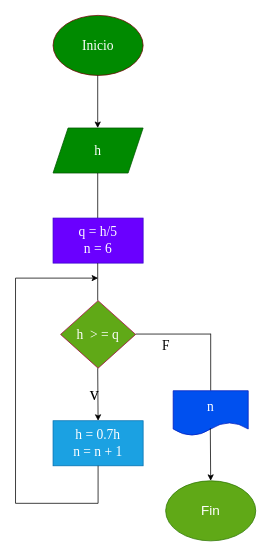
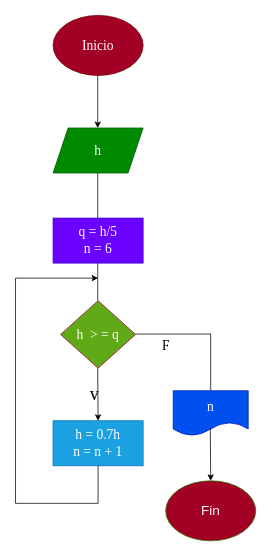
  <mxCell id="0" />
  <mxCell id="1" parent="0" />
- <mxCell id="2" value="&lt;font face=&quot;Tahoma&quot;&gt;&lt;span style=&quot;font-size: 18px;&quot;&gt;Inicio&lt;/span&gt;&lt;/font&gt;" style="ellipse;whiteSpace=wrap;html=1;fillColor=#008a00;fontColor=#ffffff;strokeColor=#6F0000;" vertex="1" parent="1"><mxGeometry x="70" y="20" width="120" height="80" as="geometry" /></mxCell>
+ <mxCell id="2" value="&lt;font face=&quot;Tahoma&quot;&gt;&lt;span style=&quot;font-size: 18px;&quot;&gt;Inicio&lt;/span&gt;&lt;/font&gt;" style="ellipse;whiteSpace=wrap;html=1;fillColor=#a20025;fontColor=#ffffff;strokeColor=#6F0000;" vertex="1" parent="1"><mxGeometry x="70" y="20" width="120" height="80" as="geometry" /></mxCell>
  <mxCell id="3" value="" style="endArrow=classic;html=1;" edge="1" parent="1"><mxGeometry width="50" height="50" relative="1" as="geometry"><mxPoint x="129.5" y="100" as="sourcePoint" /><mxPoint x="129.5" y="170" as="targetPoint" /></mxGeometry></mxCell>
  <mxCell id="4" value="&lt;font face=&quot;Tahoma&quot;&gt;&lt;span style=&quot;font-size: 18px;&quot;&gt;h&lt;/span&gt;&lt;/font&gt;" style="shape=parallelogram;perimeter=parallelogramPerimeter;whiteSpace=wrap;html=1;fixedSize=1;fillColor=#008a00;fontColor=#ffffff;strokeColor=#005700;" vertex="1" parent="1"><mxGeometry x="70" y="170" width="120" height="60" as="geometry" /></mxCell>
  <mxCell id="5" value="" style="endArrow=none;html=1;" edge="1" parent="1"><mxGeometry width="50" height="50" relative="1" as="geometry"><mxPoint x="129.5" y="290" as="sourcePoint" /><mxPoint x="129.5" y="230" as="targetPoint" /></mxGeometry></mxCell>
  <mxCell id="6" value="&lt;font face=&quot;Tahoma&quot;&gt;&lt;span style=&quot;font-size: 18px;&quot;&gt;q = h/5&lt;br&gt;n = 6&lt;br&gt;&lt;/span&gt;&lt;/font&gt;" style="rounded=0;whiteSpace=wrap;html=1;fillColor=#6a00ff;fontColor=#ffffff;strokeColor=#3700CC;" vertex="1" parent="1"><mxGeometry x="70" y="290" width="120" height="60" as="geometry" /></mxCell>
  <mxCell id="7" value="" style="endArrow=none;html=1;" edge="1" parent="1"><mxGeometry width="50" height="50" relative="1" as="geometry"><mxPoint x="129.5" y="400" as="sourcePoint" /><mxPoint x="129.5" y="350" as="targetPoint" /></mxGeometry></mxCell>
  <mxCell id="8" value="&lt;font face=&quot;Tahoma&quot;&gt;&lt;span style=&quot;font-size: 18px;&quot;&gt;h&amp;nbsp; &amp;gt; = q&lt;/span&gt;&lt;/font&gt;" style="rhombus;whiteSpace=wrap;html=1;fillColor=#60a917;fontColor=#ffffff;strokeColor=#A50040;" vertex="1" parent="1"><mxGeometry x="80" y="400" width="100" height="90" as="geometry" /></mxCell>
  <mxCell id="9" value="" style="endArrow=classic;html=1;" edge="1" parent="1"><mxGeometry width="50" height="50" relative="1" as="geometry"><mxPoint x="129.5" y="490" as="sourcePoint" /><mxPoint x="130" y="560" as="targetPoint" /></mxGeometry></mxCell>
  <mxCell id="10" value="&lt;font face=&quot;Tahoma&quot;&gt;&lt;span style=&quot;font-size: 18px;&quot;&gt;h = 0.7h&lt;br&gt;n = n + 1&lt;br&gt;&lt;/span&gt;&lt;/font&gt;" style="rounded=0;whiteSpace=wrap;html=1;fillColor=#1ba1e2;fontColor=#ffffff;strokeColor=#006EAF;" vertex="1" parent="1"><mxGeometry x="70" y="560" width="120" height="60" as="geometry" /></mxCell>
  <mxCell id="11" value="" style="endArrow=none;html=1;" edge="1" parent="1"><mxGeometry width="50" height="50" relative="1" as="geometry"><mxPoint x="130" y="670" as="sourcePoint" /><mxPoint x="130" y="620" as="targetPoint" /></mxGeometry></mxCell>
  <mxCell id="12" value="" style="endArrow=none;html=1;" edge="1" parent="1"><mxGeometry width="50" height="50" relative="1" as="geometry"><mxPoint x="20" y="670" as="sourcePoint" /><mxPoint x="130" y="670" as="targetPoint" /></mxGeometry></mxCell>
  <mxCell id="13" value="" style="endArrow=none;html=1;" edge="1" parent="1"><mxGeometry width="50" height="50" relative="1" as="geometry"><mxPoint x="20" y="670" as="sourcePoint" /><mxPoint x="20" y="370" as="targetPoint" /></mxGeometry></mxCell>
  <mxCell id="14" value="" style="endArrow=classic;html=1;" edge="1" parent="1"><mxGeometry width="50" height="50" relative="1" as="geometry"><mxPoint x="20" y="370" as="sourcePoint" /><mxPoint x="130" y="370" as="targetPoint" /></mxGeometry></mxCell>
  <mxCell id="15" value="" style="endArrow=none;html=1;" edge="1" parent="1"><mxGeometry width="50" height="50" relative="1" as="geometry"><mxPoint x="180" y="444.5" as="sourcePoint" /><mxPoint x="280" y="444.5" as="targetPoint" /></mxGeometry></mxCell>
  <mxCell id="16" value="" style="endArrow=none;html=1;" edge="1" parent="1"><mxGeometry width="50" height="50" relative="1" as="geometry"><mxPoint x="280" y="520" as="sourcePoint" /><mxPoint x="280" y="444" as="targetPoint" /></mxGeometry></mxCell>
  <mxCell id="17" value="&lt;font face=&quot;Tahoma&quot;&gt;&lt;span style=&quot;font-size: 18px;&quot;&gt;n&lt;/span&gt;&lt;/font&gt;" style="shape=document;whiteSpace=wrap;html=1;boundedLbl=1;direction=east;fillColor=#0050ef;fontColor=#ffffff;strokeColor=#001DBC;" vertex="1" parent="1"><mxGeometry x="230" y="520" width="100" height="60" as="geometry" /></mxCell>
  <mxCell id="18" value="" style="endArrow=classic;html=1;" edge="1" parent="1"><mxGeometry width="50" height="50" relative="1" as="geometry"><mxPoint x="279.5" y="570" as="sourcePoint" /><mxPoint x="280" y="640" as="targetPoint" /></mxGeometry></mxCell>
- <mxCell id="19" value="&lt;span style=&quot;font-size: 18px;&quot;&gt;Fin&lt;/span&gt;" style="ellipse;whiteSpace=wrap;html=1;fillColor=#60a917;fontColor=#ffffff;strokeColor=#2D7600;" vertex="1" parent="1"><mxGeometry x="220" y="640" width="120" height="80" as="geometry" /></mxCell>
+ <mxCell id="19" value="&lt;span style=&quot;font-size: 18px;&quot;&gt;Fin&lt;/span&gt;" style="ellipse;whiteSpace=wrap;html=1;fillColor=#a20025;fontColor=#ffffff;strokeColor=#2D7600;" vertex="1" parent="1"><mxGeometry x="220" y="640" width="120" height="80" as="geometry" /></mxCell>
  <mxCell id="20" value="&lt;font face=&quot;Tahoma&quot;&gt;F&lt;/font&gt;" style="text;html=1;align=center;verticalAlign=middle;resizable=0;points=[];autosize=1;strokeColor=none;fillColor=none;fontSize=18;" vertex="1" parent="1"><mxGeometry x="205" y="440" width="30" height="40" as="geometry" /></mxCell>
  <mxCell id="21" value="&lt;font style=&quot;font-size: 24px;&quot;&gt;v&lt;/font&gt;" style="text;html=1;align=center;verticalAlign=middle;resizable=0;points=[];autosize=1;strokeColor=none;fillColor=none;fontSize=18;fontFamily=Tahoma;" vertex="1" parent="1"><mxGeometry x="105" y="504.5" width="40" height="40" as="geometry" /></mxCell>
